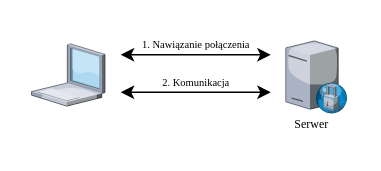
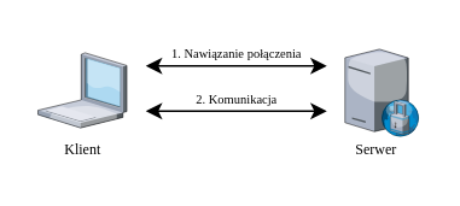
  <mxCell id="0" />
  <mxCell id="1" parent="0" />
+ <mxCell id="2" value="&lt;font style=&quot;font-size: 8px;&quot;&gt;Klient&lt;/font&gt;" style="text;html=1;resizable=0;autosize=1;align=center;verticalAlign=middle;points=[];fillColor=none;strokeColor=none;rounded=0;fontSize=8;fontFamily=Computer Modern;fontSource=https%3A%2F%2Fwww.1001fonts.com%2Fdownload%2Ffont%2Fcmu.serif-roman.ttf;" parent="1" vertex="1"><mxGeometry x="25" y="71.5" width="40" height="20" as="geometry" /></mxCell>
  <mxCell id="3" value="" style="verticalLabelPosition=bottom;sketch=0;aspect=fixed;html=1;verticalAlign=top;strokeColor=none;align=center;outlineConnect=0;shape=mxgraph.citrix.laptop_1;" parent="1" vertex="1"><mxGeometry x="20.48" y="28.75" width="49.05" height="41.5" as="geometry" /></mxCell>
  <mxCell id="4" value="" style="endArrow=classic;startArrow=classic;html=1;rounded=0;" parent="1" edge="1"><mxGeometry width="50" height="50" relative="1" as="geometry"><mxPoint x="80" y="61" as="sourcePoint" /><mxPoint x="180" y="61" as="targetPoint" /></mxGeometry></mxCell>
  <mxCell id="5" value="" style="verticalLabelPosition=bottom;sketch=0;aspect=fixed;html=1;verticalAlign=top;strokeColor=none;align=center;outlineConnect=0;shape=mxgraph.citrix.proxy_server;" parent="1" vertex="1"><mxGeometry x="190" y="26.75" width="40.96" height="48.19" as="geometry" /></mxCell>
  <mxCell id="6" value="&lt;font style=&quot;font-size: 7px;&quot;&gt;2. Komunikacja&lt;br style=&quot;font-size: 7px;&quot;&gt;&lt;/font&gt;" style="text;html=1;resizable=0;autosize=1;align=center;verticalAlign=middle;points=[];fillColor=none;strokeColor=none;rounded=0;rotation=0;fontFamily=Computer Modern;fontSource=https%3A%2F%2Fwww.1001fonts.com%2Fdownload%2Ffont%2Fcmu.serif-roman.ttf;fontSize=7;" parent="1" vertex="1"><mxGeometry x="95" y="45" width="70" height="20" as="geometry" /></mxCell>
  <mxCell id="7" value="&lt;font style=&quot;font-size: 8px;&quot;&gt;Serwer&lt;/font&gt;" style="text;html=1;resizable=0;autosize=1;align=center;verticalAlign=middle;points=[];fillColor=none;strokeColor=none;rounded=0;fontSize=8;fontFamily=Computer Modern;fontSource=https%3A%2F%2Fwww.1001fonts.com%2Fdownload%2Ffont%2Fcmu.serif-roman.ttf;" parent="1" vertex="1"><mxGeometry x="182" y="71.5" width="50" height="20" as="geometry" /></mxCell>
  <mxCell id="8" value="" style="endArrow=classic;startArrow=classic;html=1;rounded=0;" parent="1" edge="1"><mxGeometry width="50" height="50" relative="1" as="geometry"><mxPoint x="80" y="36" as="sourcePoint" /><mxPoint x="180" y="36" as="targetPoint" /></mxGeometry></mxCell>
  <mxCell id="9" value="&lt;font style=&quot;font-size: 7px;&quot;&gt;1. Nawiązanie połączenia&lt;br style=&quot;font-size: 7px;&quot;&gt;&lt;/font&gt;" style="text;html=1;resizable=0;autosize=1;align=center;verticalAlign=middle;points=[];fillColor=none;strokeColor=none;rounded=0;rotation=0;fontFamily=Computer Modern;fontSource=https%3A%2F%2Fwww.1001fonts.com%2Fdownload%2Ffont%2Fcmu.serif-roman.ttf;fontSize=7;" parent="1" vertex="1"><mxGeometry x="80" y="20" width="100" height="20" as="geometry" /></mxCell>
